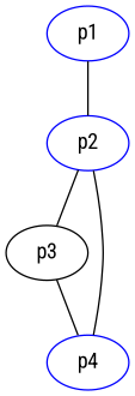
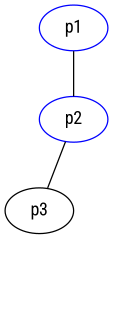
  graph {
    fontname="Roboto Condensed"
    node [color=blue fontname="Roboto Condensed"]
    edge [fontname="Roboto Condensed"]
    p1
    p2
    p3 [color=""]
-   p4
    p1 -- p2
    p2 -- p3
-   p2 -- p4
-   p3 -- p4
  }
